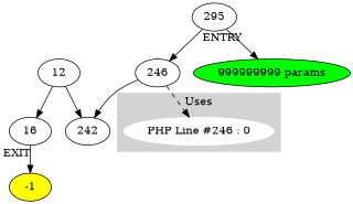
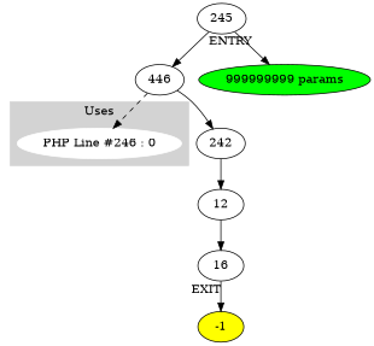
  digraph {
    n1 [color=white label="PHP Line #246 : 0" style=filled]
-   n2 [label=295]
-   n3 [label=246]
+   n2 [label=245]
+   n3 [label=446]
    n4 [fillcolor=green label="999999999 params" style=filled]
    n5 [label=242]
    n6 [label=12]
    n7 [label=16]
    -1 [fillcolor=yellow style=filled]
    subgraph cluster_1 {
      color=lightgrey
      label=Uses
      style=filled
      n1
    }
    n2 -> n3
    n2 -> n4 [xlabel=ENTRY]
    n3 -> n1 [style=dashed]
    n3 -> n5
-   n6 -> n5
+   n5 -> n6
    n6 -> n7
    n7 -> -1 [xlabel=EXIT]
  }
